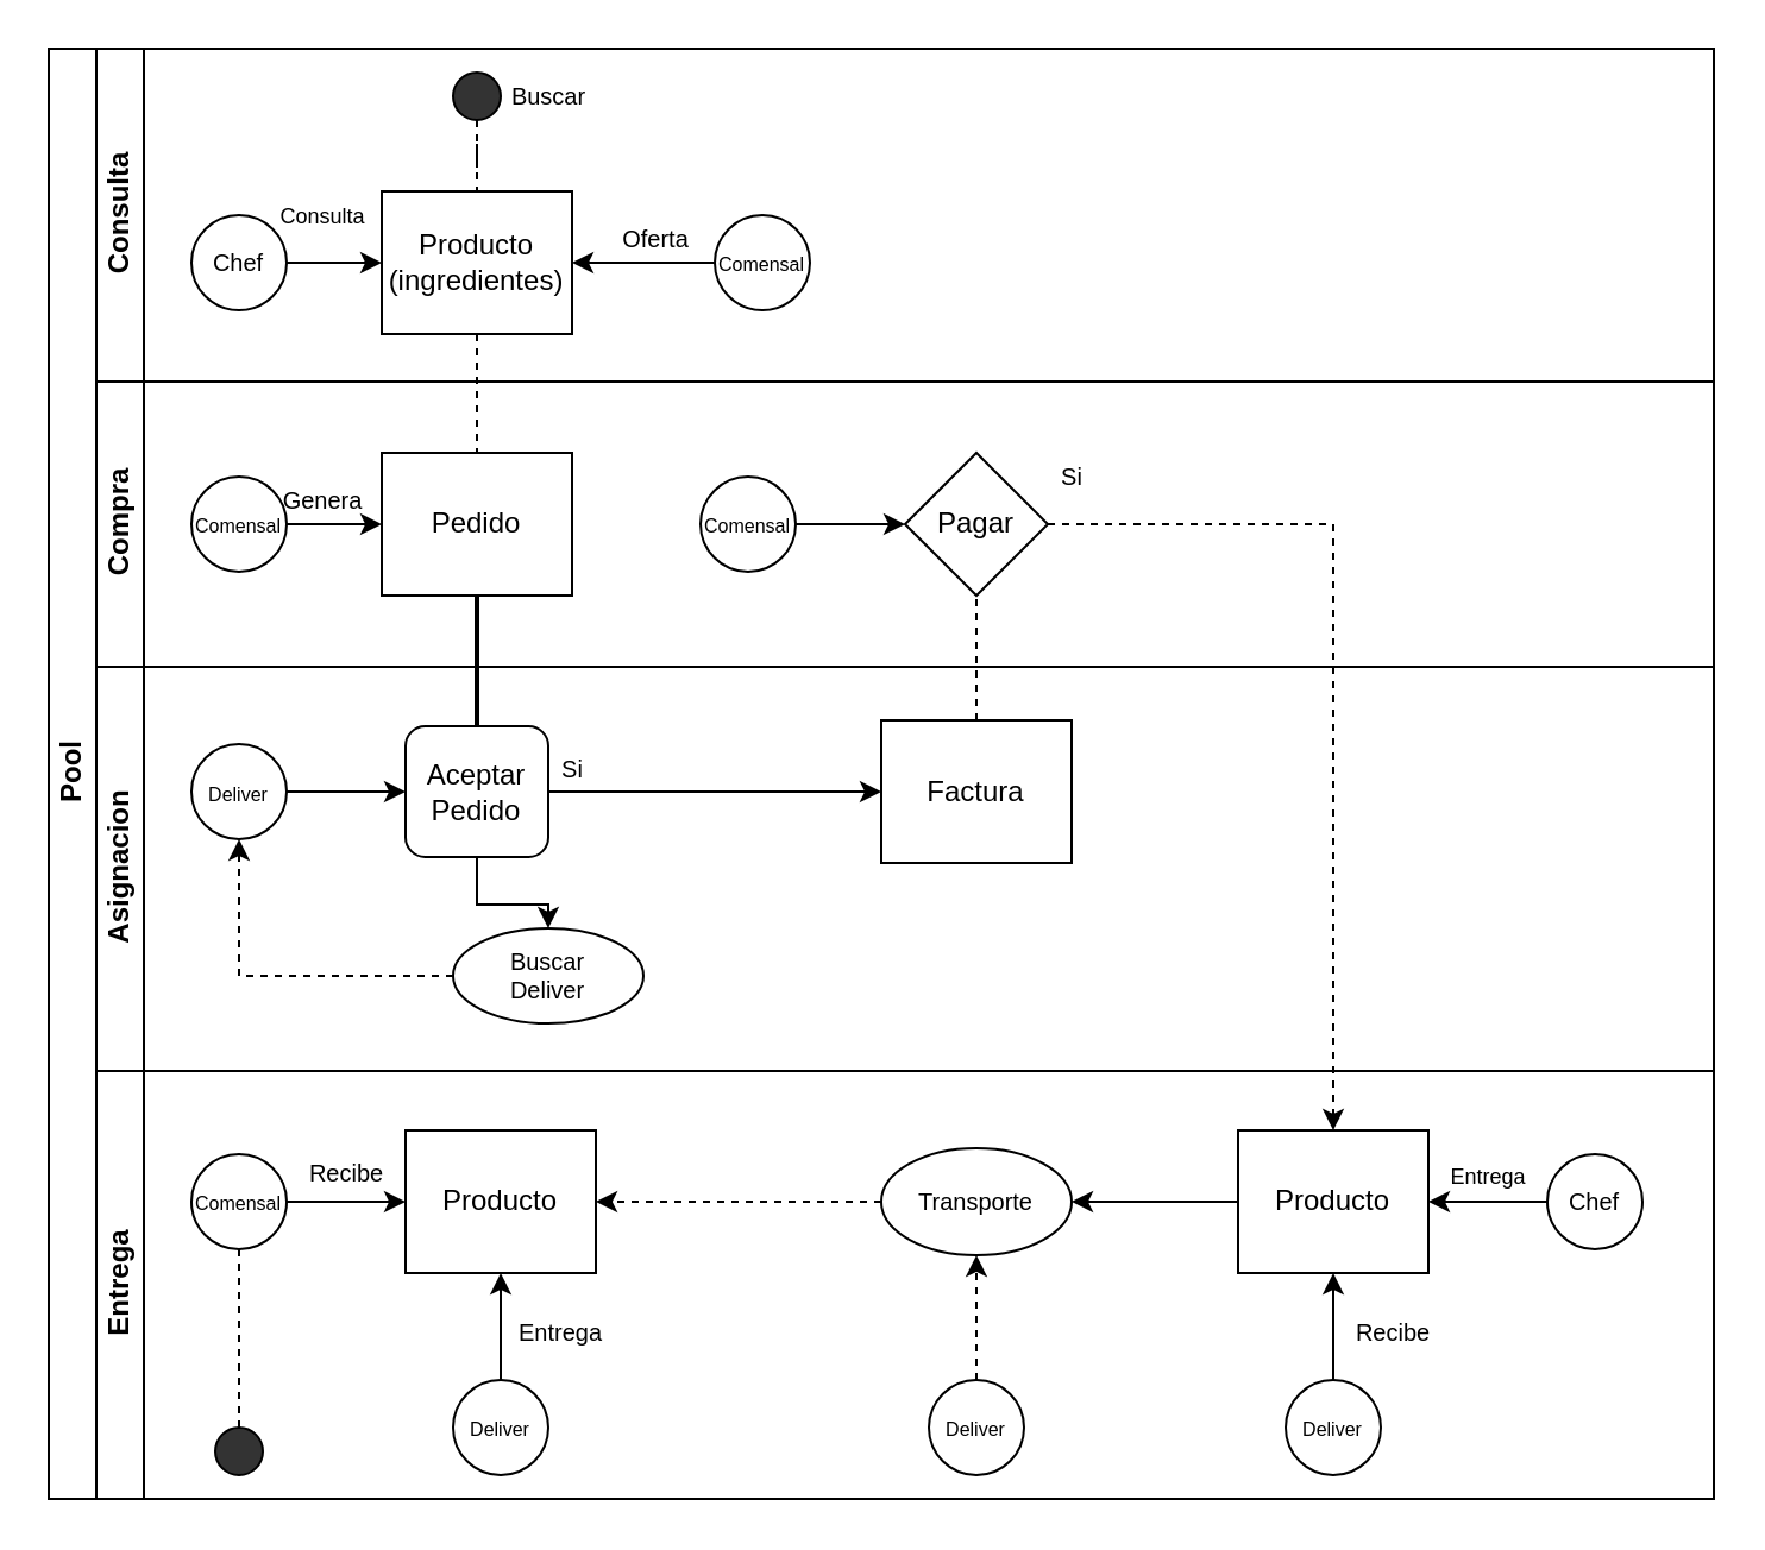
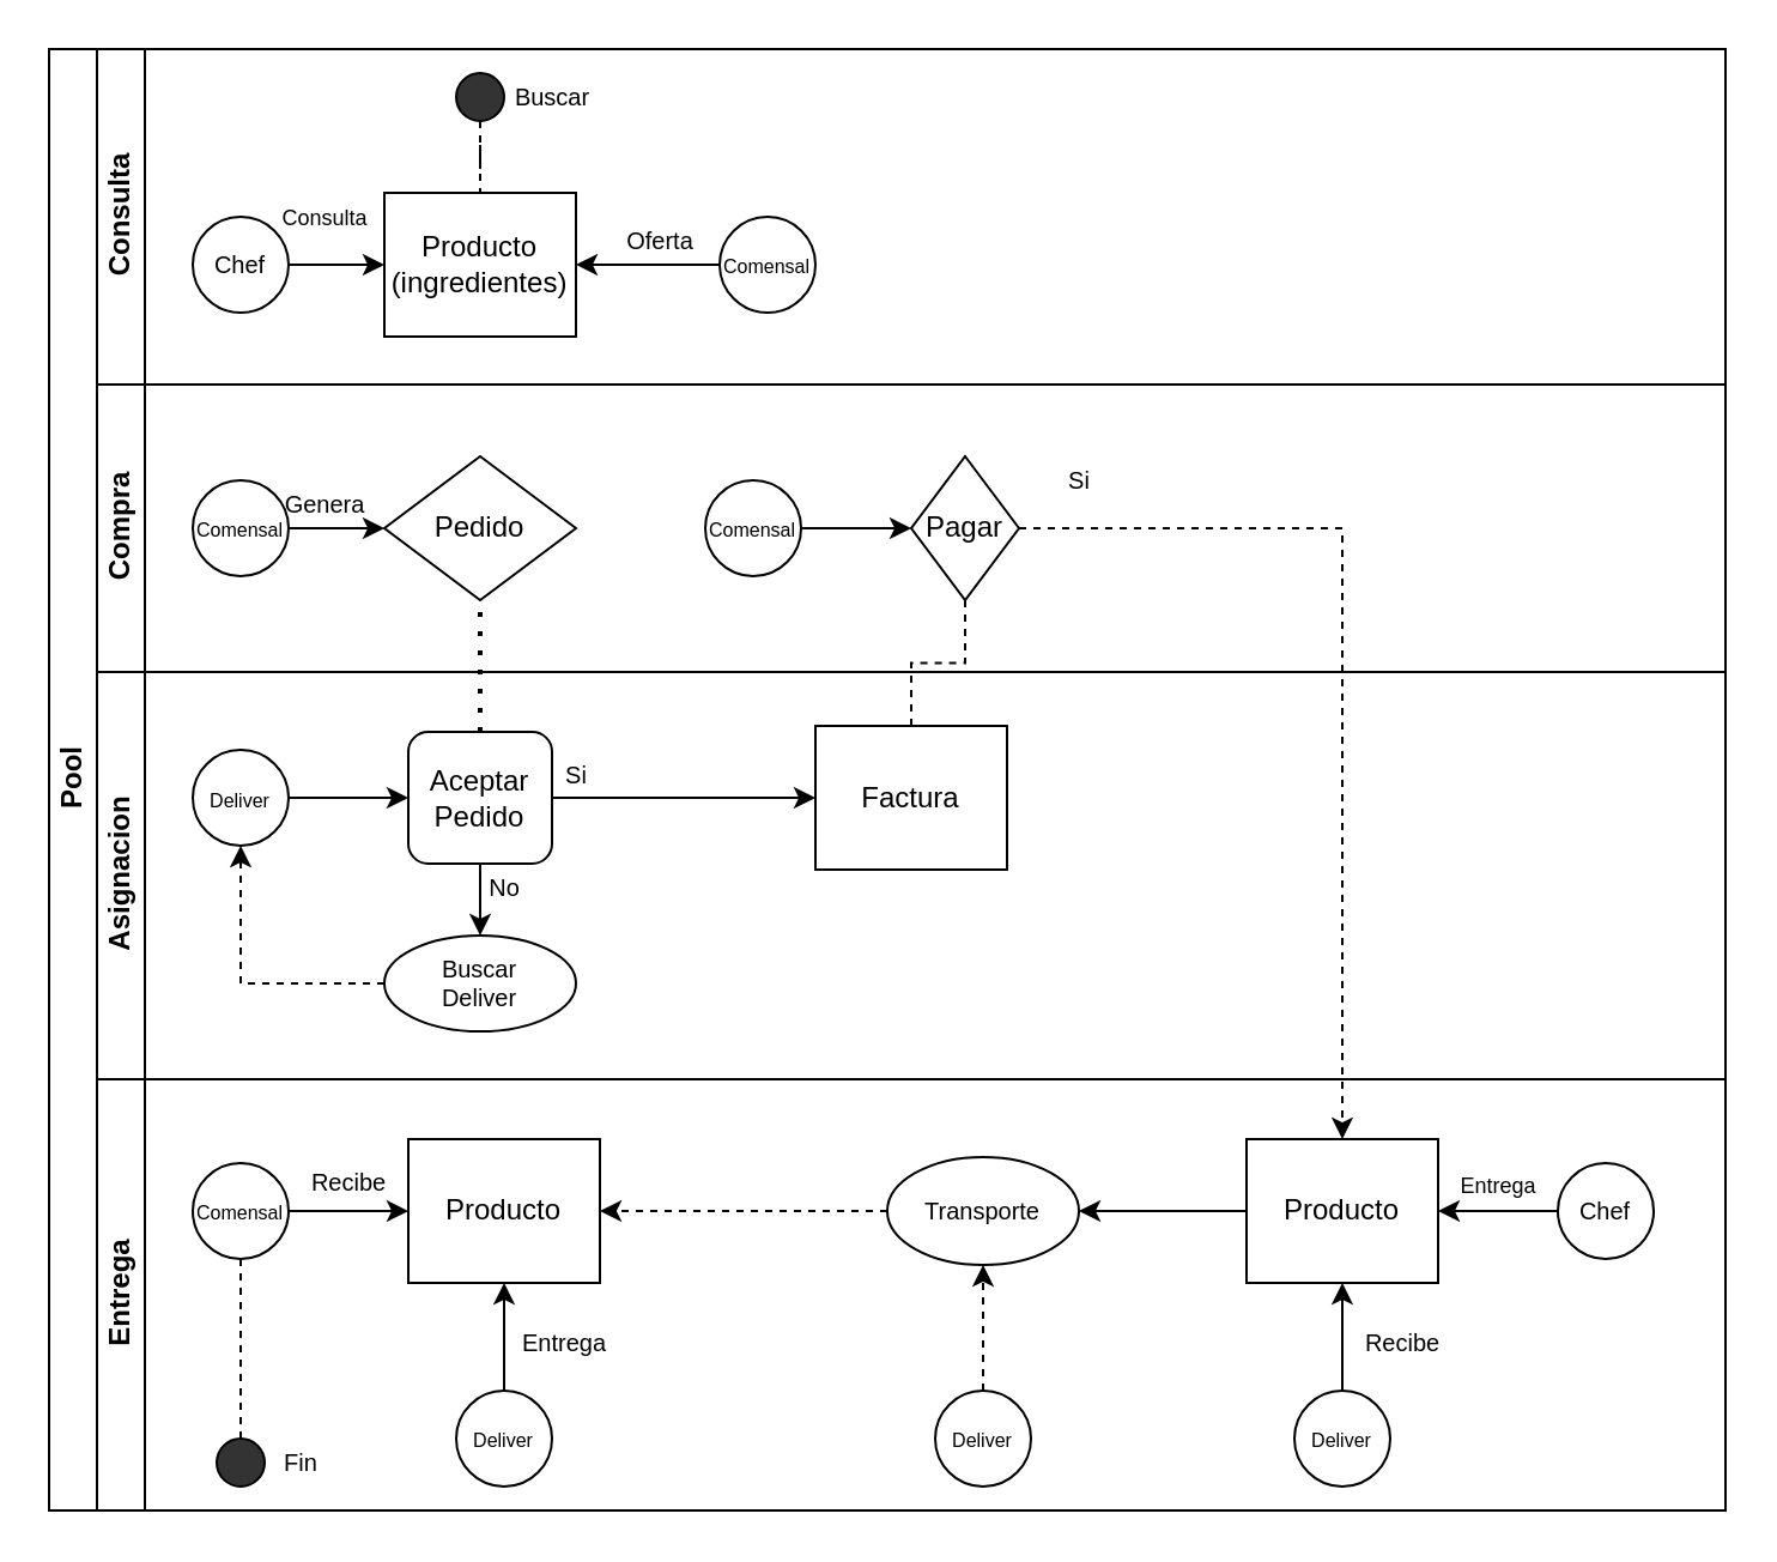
  <mxCell id="0" />
  <mxCell id="1" parent="0" />
  <mxCell id="2" value="Pool" style="swimlane;html=1;childLayout=stackLayout;resizeParent=1;resizeParentMax=0;horizontal=0;startSize=20;horizontalStack=0;" parent="1" vertex="1"><mxGeometry x="20" y="20" width="700" height="610" as="geometry" /></mxCell>
- <mxCell id="3" value="" style="edgeStyle=orthogonalEdgeStyle;rounded=0;orthogonalLoop=1;jettySize=auto;html=1;dashed=1;endArrow=none;endFill=0;" parent="2" source="7" target="16" edge="1"><mxGeometry relative="1" as="geometry" /></mxCell>
  <mxCell id="4" value="Consulta" style="swimlane;html=1;startSize=20;horizontal=0;" parent="2" vertex="1"><mxGeometry x="20" width="680" height="140" as="geometry" /></mxCell>
  <mxCell id="5" value="" style="edgeStyle=orthogonalEdgeStyle;rounded=0;orthogonalLoop=1;jettySize=auto;html=1;" parent="4" source="6" target="7" edge="1"><mxGeometry relative="1" as="geometry" /></mxCell>
  <mxCell id="6" value="&lt;font style=&quot;font-size: 10px&quot;&gt;Chef&lt;/font&gt;" style="ellipse;whiteSpace=wrap;html=1;" parent="4" vertex="1"><mxGeometry x="40" y="70" width="40" height="40" as="geometry" /></mxCell>
  <mxCell id="7" value="Producto&lt;br&gt;(ingredientes)" style="rounded=0;whiteSpace=wrap;html=1;fontFamily=Helvetica;fontSize=12;fontColor=#000000;align=center;" parent="4" vertex="1"><mxGeometry x="120" y="60" width="80" height="60" as="geometry" /></mxCell>
  <mxCell id="8" style="edgeStyle=orthogonalEdgeStyle;rounded=0;orthogonalLoop=1;jettySize=auto;html=1;exitX=0;exitY=0.5;exitDx=0;exitDy=0;entryX=1;entryY=0.5;entryDx=0;entryDy=0;" edge="1" parent="4" source="9" target="7"><mxGeometry relative="1" as="geometry" /></mxCell>
  <mxCell id="9" value="&lt;font style=&quot;font-size: 8px&quot;&gt;Comensal&lt;/font&gt;" style="ellipse;whiteSpace=wrap;html=1;" vertex="1" parent="4"><mxGeometry x="260" y="70" width="40" height="40" as="geometry" /></mxCell>
  <mxCell id="10" value="&lt;font style=&quot;font-size: 9px&quot;&gt;Consulta&lt;/font&gt;" style="text;html=1;align=center;verticalAlign=middle;resizable=0;points=[];autosize=1;strokeColor=none;fillColor=none;" vertex="1" parent="4"><mxGeometry x="70" y="60" width="50" height="20" as="geometry" /></mxCell>
  <mxCell id="11" value="&lt;font style=&quot;font-size: 10px&quot;&gt;Oferta&lt;/font&gt;" style="text;html=1;align=center;verticalAlign=middle;resizable=0;points=[];autosize=1;strokeColor=none;fillColor=none;" vertex="1" parent="4"><mxGeometry x="215" y="70" width="40" height="20" as="geometry" /></mxCell>
  <mxCell id="12" style="edgeStyle=orthogonalEdgeStyle;rounded=0;orthogonalLoop=1;jettySize=auto;html=1;entryX=0.5;entryY=0;entryDx=0;entryDy=0;fontSize=10;endArrow=none;endFill=0;dashed=1;" edge="1" parent="4" source="13" target="7"><mxGeometry relative="1" as="geometry" /></mxCell>
  <mxCell id="13" value="" style="ellipse;whiteSpace=wrap;html=1;aspect=fixed;fontSize=10;fillColor=#333333;" vertex="1" parent="4"><mxGeometry x="150" y="10" width="20" height="20" as="geometry" /></mxCell>
  <mxCell id="14" value="Buscar" style="text;html=1;align=center;verticalAlign=middle;resizable=0;points=[];autosize=1;strokeColor=none;fillColor=none;fontSize=10;" vertex="1" parent="4"><mxGeometry x="170" y="10" width="40" height="20" as="geometry" /></mxCell>
  <mxCell id="15" value="Compra" style="swimlane;html=1;startSize=20;horizontal=0;" parent="2" vertex="1"><mxGeometry x="20" y="140" width="680" height="120" as="geometry" /></mxCell>
- <mxCell id="16" value="Pedido" style="rounded=0;whiteSpace=wrap;html=1;fontFamily=Helvetica;fontSize=12;fontColor=#000000;align=center;" parent="15" vertex="1"><mxGeometry x="120" y="30" width="80" height="60" as="geometry" /></mxCell>
- <mxCell id="17" value="Pagar" style="rhombus;whiteSpace=wrap;html=1;fontFamily=Helvetica;fontSize=12;fontColor=#000000;align=center;" parent="15" vertex="1"><mxGeometry x="340" y="30" width="60" height="60" as="geometry" /></mxCell>
+ <mxCell id="16" value="Pedido" style="rhombus;whiteSpace=wrap;html=1;fontFamily=Helvetica;fontSize=12;fontColor=#000000;align=center;" parent="15" vertex="1"><mxGeometry x="120" y="30" width="80" height="60" as="geometry" /></mxCell>
+ <mxCell id="17" value="Pagar" style="rhombus;whiteSpace=wrap;html=1;fontFamily=Helvetica;fontSize=12;fontColor=#000000;align=center;" parent="15" vertex="1"><mxGeometry x="340" y="30" width="45" height="60" as="geometry" /></mxCell>
  <mxCell id="18" style="edgeStyle=orthogonalEdgeStyle;rounded=0;orthogonalLoop=1;jettySize=auto;html=1;entryX=0;entryY=0.5;entryDx=0;entryDy=0;fontSize=10;" edge="1" parent="15" source="19" target="16"><mxGeometry relative="1" as="geometry" /></mxCell>
  <mxCell id="19" value="&lt;font style=&quot;font-size: 8px&quot;&gt;Comensal&lt;/font&gt;" style="ellipse;whiteSpace=wrap;html=1;" vertex="1" parent="15"><mxGeometry x="40" y="40" width="40" height="40" as="geometry" /></mxCell>
  <mxCell id="20" style="edgeStyle=orthogonalEdgeStyle;rounded=0;orthogonalLoop=1;jettySize=auto;html=1;entryX=0;entryY=0.5;entryDx=0;entryDy=0;fontSize=10;" edge="1" parent="15" source="21" target="17"><mxGeometry relative="1" as="geometry" /></mxCell>
  <mxCell id="21" value="&lt;font style=&quot;font-size: 8px&quot;&gt;Comensal&lt;/font&gt;" style="ellipse;whiteSpace=wrap;html=1;" vertex="1" parent="15"><mxGeometry x="254" y="40" width="40" height="40" as="geometry" /></mxCell>
  <mxCell id="22" value="Genera" style="text;html=1;align=center;verticalAlign=middle;resizable=0;points=[];autosize=1;strokeColor=none;fillColor=none;fontSize=10;" vertex="1" parent="15"><mxGeometry x="70" y="40" width="50" height="20" as="geometry" /></mxCell>
  <mxCell id="23" value="Si" style="text;html=1;align=center;verticalAlign=middle;resizable=0;points=[];autosize=1;strokeColor=none;fillColor=none;fontSize=10;" vertex="1" parent="15"><mxGeometry x="400" y="30" width="20" height="20" as="geometry" /></mxCell>
  <mxCell id="24" value="Asignacion" style="swimlane;html=1;startSize=20;horizontal=0;" parent="2" vertex="1"><mxGeometry x="20" y="260" width="680" height="170" as="geometry" /></mxCell>
- <mxCell id="25" value="Factura" style="rounded=0;whiteSpace=wrap;html=1;fontFamily=Helvetica;fontSize=12;fontColor=#000000;align=center;" parent="24" vertex="1"><mxGeometry x="330" y="22.5" width="80" height="60" as="geometry" /></mxCell>
+ <mxCell id="25" value="Factura" style="rounded=0;whiteSpace=wrap;html=1;fontFamily=Helvetica;fontSize=12;fontColor=#000000;align=center;" parent="24" vertex="1"><mxGeometry x="300" y="22.5" width="80" height="60" as="geometry" /></mxCell>
  <mxCell id="26" style="edgeStyle=orthogonalEdgeStyle;rounded=0;orthogonalLoop=1;jettySize=auto;html=1;fontSize=10;entryX=0;entryY=0.5;entryDx=0;entryDy=0;" edge="1" parent="24" source="27" target="30"><mxGeometry relative="1" as="geometry"><mxPoint x="110" y="55" as="targetPoint" /></mxGeometry></mxCell>
  <mxCell id="27" value="&lt;font style=&quot;font-size: 8px&quot;&gt;Deliver&lt;/font&gt;" style="ellipse;whiteSpace=wrap;html=1;" vertex="1" parent="24"><mxGeometry x="40" y="32.5" width="40" height="40" as="geometry" /></mxCell>
  <mxCell id="28" style="edgeStyle=orthogonalEdgeStyle;rounded=0;orthogonalLoop=1;jettySize=auto;html=1;entryX=0;entryY=0.5;entryDx=0;entryDy=0;fontSize=10;" edge="1" parent="24" source="30" target="25"><mxGeometry relative="1" as="geometry" /></mxCell>
  <mxCell id="29" style="edgeStyle=orthogonalEdgeStyle;rounded=0;orthogonalLoop=1;jettySize=auto;html=1;entryX=0.5;entryY=0;entryDx=0;entryDy=0;fontSize=10;endArrow=classic;endFill=1;" edge="1" parent="24" source="30" target="33"><mxGeometry relative="1" as="geometry" /></mxCell>
  <mxCell id="30" value="Aceptar&lt;br&gt;Pedido" style="whiteSpace=wrap;html=1;fontFamily=Helvetica;fontSize=12;fontColor=#000000;align=center;rounded=1;" vertex="1" parent="24"><mxGeometry x="130" y="25" width="60" height="55" as="geometry" /></mxCell>
  <mxCell id="31" value="Si" style="text;html=1;align=center;verticalAlign=middle;resizable=0;points=[];autosize=1;strokeColor=none;fillColor=none;fontSize=10;" vertex="1" parent="24"><mxGeometry x="190" y="32.5" width="20" height="20" as="geometry" /></mxCell>
  <mxCell id="32" style="edgeStyle=orthogonalEdgeStyle;rounded=0;orthogonalLoop=1;jettySize=auto;html=1;entryX=0.5;entryY=1;entryDx=0;entryDy=0;dashed=1;fontSize=10;endArrow=classic;endFill=1;" edge="1" parent="24" source="33" target="27"><mxGeometry relative="1" as="geometry" /></mxCell>
- <mxCell id="33" value="Buscar&lt;br&gt;Deliver" style="ellipse;whiteSpace=wrap;html=1;fontSize=10;" vertex="1" parent="24"><mxGeometry x="150" y="110" width="80" height="40" as="geometry" /></mxCell>
- <mxCell id="35" value="" style="endArrow=none;dashed=0;html=1;dashPattern=1 3;strokeWidth=2;rounded=0;fontSize=10;entryX=0.5;entryY=1;entryDx=0;entryDy=0;exitX=0.5;exitY=0;exitDx=0;exitDy=0;" edge="1" parent="2" source="30" target="16"><mxGeometry width="50" height="50" relative="1" as="geometry"><mxPoint x="180" y="250" as="sourcePoint" /><mxPoint x="220" y="180" as="targetPoint" /></mxGeometry></mxCell>
+ <mxCell id="33" value="Buscar&lt;br&gt;Deliver" style="ellipse;whiteSpace=wrap;html=1;fontSize=10;" vertex="1" parent="24"><mxGeometry x="120" y="110" width="80" height="40" as="geometry" /></mxCell>
+ <mxCell id="34" value="No" style="text;html=1;align=center;verticalAlign=middle;resizable=0;points=[];autosize=1;strokeColor=none;fillColor=none;fontSize=10;" vertex="1" parent="24"><mxGeometry x="155" y="80" width="30" height="20" as="geometry" /></mxCell>
+ <mxCell id="35" value="" style="endArrow=none;dashed=1;html=1;dashPattern=1 3;strokeWidth=2;rounded=0;fontSize=10;entryX=0.5;entryY=1;entryDx=0;entryDy=0;exitX=0.5;exitY=0;exitDx=0;exitDy=0;" edge="1" parent="2" source="30" target="16"><mxGeometry width="50" height="50" relative="1" as="geometry"><mxPoint x="180" y="250" as="sourcePoint" /><mxPoint x="220" y="180" as="targetPoint" /></mxGeometry></mxCell>
  <mxCell id="36" style="edgeStyle=orthogonalEdgeStyle;rounded=0;orthogonalLoop=1;jettySize=auto;html=1;entryX=0.5;entryY=1;entryDx=0;entryDy=0;fontSize=10;dashed=1;endArrow=none;endFill=0;" edge="1" parent="2" source="25" target="17"><mxGeometry relative="1" as="geometry" /></mxCell>
  <mxCell id="37" style="edgeStyle=orthogonalEdgeStyle;rounded=0;orthogonalLoop=1;jettySize=auto;html=1;entryX=0.5;entryY=0;entryDx=0;entryDy=0;fontSize=10;endArrow=classic;endFill=1;dashed=1;" edge="1" parent="2" source="17" target="40"><mxGeometry relative="1" as="geometry" /></mxCell>
  <mxCell id="38" value="Entrega" style="swimlane;html=1;startSize=20;horizontal=0;" vertex="1" parent="2"><mxGeometry x="20" y="430" width="680" height="180" as="geometry" /></mxCell>
  <mxCell id="39" style="edgeStyle=orthogonalEdgeStyle;rounded=0;orthogonalLoop=1;jettySize=auto;html=1;entryX=1;entryY=0.5;entryDx=0;entryDy=0;fontSize=10;endArrow=classic;endFill=1;" edge="1" parent="38" source="40" target="48"><mxGeometry relative="1" as="geometry" /></mxCell>
  <mxCell id="40" value="Producto" style="rounded=0;whiteSpace=wrap;html=1;fontFamily=Helvetica;fontSize=12;fontColor=#000000;align=center;" parent="38" vertex="1"><mxGeometry x="480" y="25" width="80" height="60" as="geometry" /></mxCell>
  <mxCell id="41" style="edgeStyle=orthogonalEdgeStyle;rounded=0;orthogonalLoop=1;jettySize=auto;html=1;entryX=1;entryY=0.5;entryDx=0;entryDy=0;fontSize=10;endArrow=classic;endFill=1;" edge="1" parent="38" source="42" target="40"><mxGeometry relative="1" as="geometry" /></mxCell>
  <mxCell id="42" value="&lt;font style=&quot;font-size: 10px&quot;&gt;Chef&lt;/font&gt;" style="ellipse;whiteSpace=wrap;html=1;" vertex="1" parent="38"><mxGeometry x="610" y="35" width="40" height="40" as="geometry" /></mxCell>
  <mxCell id="43" value="Entrega" style="text;html=1;align=center;verticalAlign=middle;resizable=0;points=[];autosize=1;strokeColor=none;fillColor=none;fontSize=9;" vertex="1" parent="38"><mxGeometry x="560" y="35" width="50" height="20" as="geometry" /></mxCell>
  <mxCell id="44" style="edgeStyle=orthogonalEdgeStyle;rounded=0;orthogonalLoop=1;jettySize=auto;html=1;entryX=0.5;entryY=1;entryDx=0;entryDy=0;fontSize=10;endArrow=classic;endFill=1;" edge="1" parent="38" source="45" target="40"><mxGeometry relative="1" as="geometry" /></mxCell>
  <mxCell id="45" value="&lt;font style=&quot;font-size: 8px&quot;&gt;Deliver&lt;/font&gt;" style="ellipse;whiteSpace=wrap;html=1;" vertex="1" parent="38"><mxGeometry x="500" y="130" width="40" height="40" as="geometry" /></mxCell>
  <mxCell id="46" value="Recibe" style="text;html=1;align=center;verticalAlign=middle;resizable=0;points=[];autosize=1;strokeColor=none;fillColor=none;fontSize=10;" vertex="1" parent="38"><mxGeometry x="520" y="100" width="50" height="20" as="geometry" /></mxCell>
  <mxCell id="47" style="edgeStyle=orthogonalEdgeStyle;rounded=0;orthogonalLoop=1;jettySize=auto;html=1;entryX=1;entryY=0.5;entryDx=0;entryDy=0;fontSize=10;endArrow=classic;endFill=1;dashed=1;" edge="1" parent="38" source="48" target="49"><mxGeometry relative="1" as="geometry" /></mxCell>
  <mxCell id="48" value="Transporte" style="ellipse;whiteSpace=wrap;html=1;fontSize=10;" vertex="1" parent="38"><mxGeometry x="330" y="32.5" width="80" height="45" as="geometry" /></mxCell>
  <mxCell id="49" value="Producto" style="rounded=0;whiteSpace=wrap;html=1;fontFamily=Helvetica;fontSize=12;fontColor=#000000;align=center;" vertex="1" parent="38"><mxGeometry x="130" y="25" width="80" height="60" as="geometry" /></mxCell>
  <mxCell id="50" style="edgeStyle=orthogonalEdgeStyle;rounded=0;orthogonalLoop=1;jettySize=auto;html=1;entryX=0;entryY=0.5;entryDx=0;entryDy=0;fontSize=10;endArrow=classic;endFill=1;" edge="1" parent="38" source="52" target="49"><mxGeometry relative="1" as="geometry" /></mxCell>
  <mxCell id="51" style="edgeStyle=orthogonalEdgeStyle;rounded=0;orthogonalLoop=1;jettySize=auto;html=1;entryX=0.5;entryY=0;entryDx=0;entryDy=0;dashed=1;fontSize=10;endArrow=none;endFill=0;" edge="1" parent="38" source="52" target="59"><mxGeometry relative="1" as="geometry" /></mxCell>
  <mxCell id="52" value="&lt;font style=&quot;font-size: 8px&quot;&gt;Comensal&lt;/font&gt;" style="ellipse;whiteSpace=wrap;html=1;" vertex="1" parent="38"><mxGeometry x="40" y="35" width="40" height="40" as="geometry" /></mxCell>
  <mxCell id="53" value="Recibe" style="text;html=1;align=center;verticalAlign=middle;resizable=0;points=[];autosize=1;strokeColor=none;fillColor=none;fontSize=10;" vertex="1" parent="38"><mxGeometry x="80" y="32.5" width="50" height="20" as="geometry" /></mxCell>
  <mxCell id="54" style="edgeStyle=orthogonalEdgeStyle;rounded=0;orthogonalLoop=1;jettySize=auto;html=1;entryX=0.5;entryY=1;entryDx=0;entryDy=0;fontSize=10;endArrow=classic;endFill=1;dashed=1;" edge="1" parent="38" source="55" target="48"><mxGeometry relative="1" as="geometry"><mxPoint x="370" y="85" as="targetPoint" /></mxGeometry></mxCell>
  <mxCell id="55" value="&lt;font style=&quot;font-size: 8px&quot;&gt;Deliver&lt;/font&gt;" style="ellipse;whiteSpace=wrap;html=1;" vertex="1" parent="38"><mxGeometry x="350" y="130" width="40" height="40" as="geometry" /></mxCell>
  <mxCell id="56" style="edgeStyle=orthogonalEdgeStyle;rounded=0;orthogonalLoop=1;jettySize=auto;html=1;entryX=0.5;entryY=1;entryDx=0;entryDy=0;fontSize=10;endArrow=classic;endFill=1;" edge="1" parent="38" source="57" target="49"><mxGeometry relative="1" as="geometry" /></mxCell>
  <mxCell id="57" value="&lt;font style=&quot;font-size: 8px&quot;&gt;Deliver&lt;/font&gt;" style="ellipse;whiteSpace=wrap;html=1;" vertex="1" parent="38"><mxGeometry x="150" y="130" width="40" height="40" as="geometry" /></mxCell>
  <mxCell id="58" value="Entrega" style="text;html=1;align=center;verticalAlign=middle;resizable=0;points=[];autosize=1;strokeColor=none;fillColor=none;fontSize=10;" vertex="1" parent="38"><mxGeometry x="170" y="100" width="50" height="20" as="geometry" /></mxCell>
  <mxCell id="59" value="" style="ellipse;whiteSpace=wrap;html=1;aspect=fixed;fontSize=10;fillColor=#333333;" vertex="1" parent="38"><mxGeometry x="50" y="150" width="20" height="20" as="geometry" /></mxCell>
+ <mxCell id="60" value="Fin" style="text;html=1;align=center;verticalAlign=middle;resizable=0;points=[];autosize=1;strokeColor=none;fillColor=none;fontSize=10;" vertex="1" parent="38"><mxGeometry x="70" y="150" width="30" height="20" as="geometry" /></mxCell>
